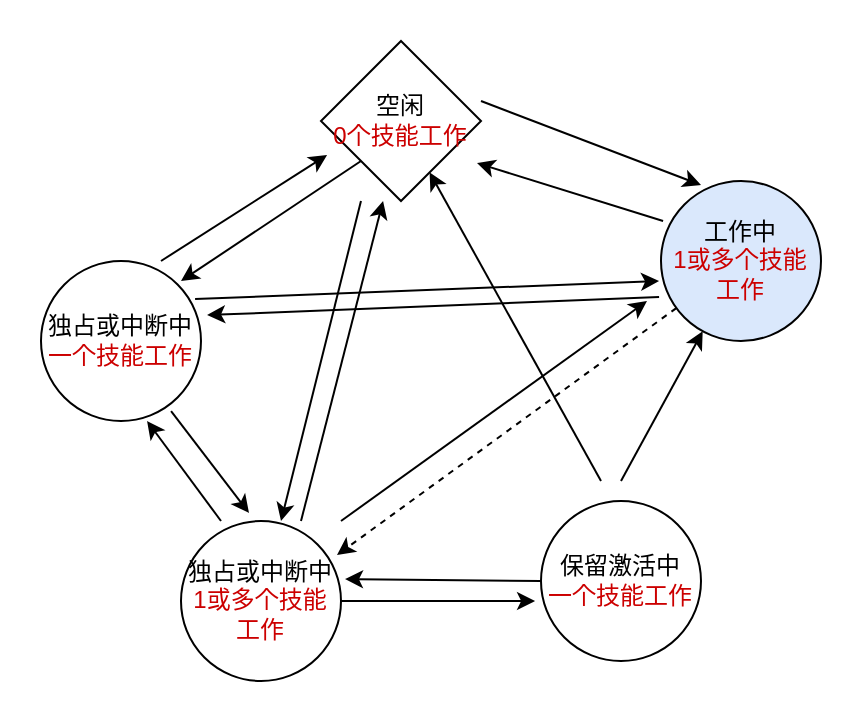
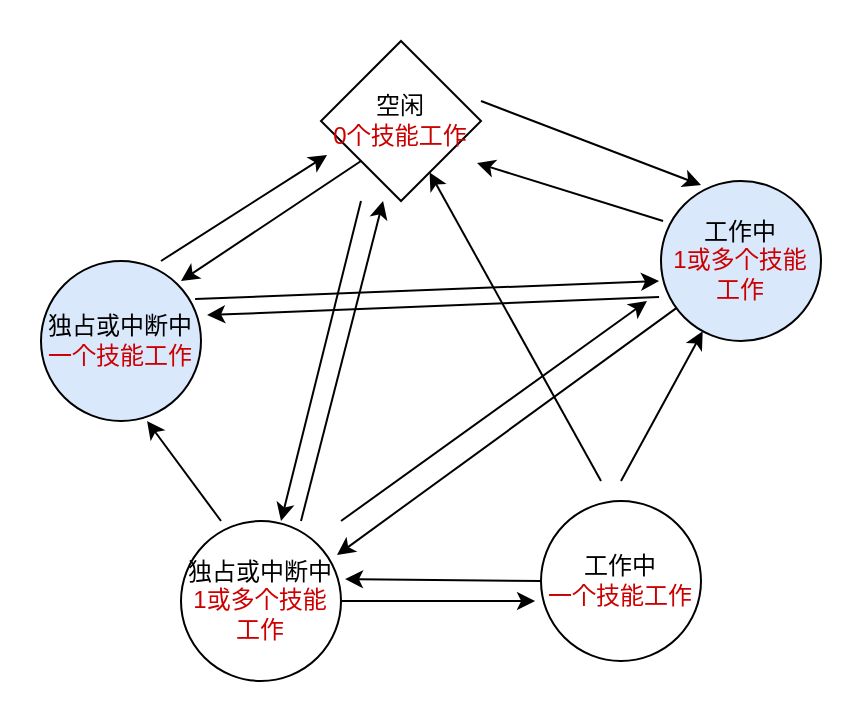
  <mxCell id="0" />
  <mxCell id="1" parent="0" />
  <mxCell id="2" value="空闲&lt;br&gt;&lt;font color=&quot;#cc0000&quot;&gt;0个技能工作&lt;/font&gt;" style="rhombus;whiteSpace=wrap;html=1;aspect=fixed;" parent="1" vertex="1"><mxGeometry x="160" y="20" width="80" height="80" as="geometry" /></mxCell>
  <mxCell id="3" value="独占或中断中&lt;br&gt;&lt;font color=&quot;#cc0000&quot;&gt;1或多个技能工作&lt;/font&gt;" style="ellipse;whiteSpace=wrap;html=1;aspect=fixed;" parent="1" vertex="1"><mxGeometry x="90" y="260" width="80" height="80" as="geometry" /></mxCell>
- <mxCell id="4" value="独占或中断中&lt;br&gt;&lt;font color=&quot;#cc0000&quot;&gt;一个技能工作&lt;/font&gt;" style="ellipse;whiteSpace=wrap;html=1;aspect=fixed;" vertex="1" parent="1"><mxGeometry x="20" y="130" width="80" height="80" as="geometry" /></mxCell>
+ <mxCell id="4" value="独占或中断中&lt;br&gt;&lt;font color=&quot;#cc0000&quot;&gt;一个技能工作&lt;/font&gt;" style="ellipse;whiteSpace=wrap;html=1;aspect=fixed;fillColor=#dae8fc;" vertex="1" parent="1"><mxGeometry x="20" y="130" width="80" height="80" as="geometry" /></mxCell>
  <mxCell id="5" value="工作中&lt;br&gt;&lt;font color=&quot;#cc0000&quot;&gt;1或多个技能工作&lt;/font&gt;" style="ellipse;whiteSpace=wrap;html=1;aspect=fixed;fillColor=#dae8fc;" vertex="1" parent="1"><mxGeometry x="330" y="90" width="80" height="80" as="geometry" /></mxCell>
- <mxCell id="6" value="保留激活中&lt;br&gt;&lt;font color=&quot;#cc0000&quot;&gt;一个技能工作&lt;/font&gt;" style="ellipse;whiteSpace=wrap;html=1;aspect=fixed;" vertex="1" parent="1"><mxGeometry x="270" y="250" width="80" height="80" as="geometry" /></mxCell>
+ <mxCell id="6" value="工作中&lt;br&gt;&lt;font color=&quot;#cc0000&quot;&gt;一个技能工作&lt;/font&gt;" style="ellipse;whiteSpace=wrap;html=1;aspect=fixed;" vertex="1" parent="1"><mxGeometry x="270" y="250" width="80" height="80" as="geometry" /></mxCell>
  <mxCell id="7" value="" style="endArrow=classic;html=1;exitX=1;exitY=0.375;exitDx=0;exitDy=0;exitPerimeter=0;entryX=0.25;entryY=0.025;entryDx=0;entryDy=0;entryPerimeter=0;" edge="1" parent="1" source="2" target="5"><mxGeometry width="50" height="50" relative="1" as="geometry"><mxPoint x="320" y="150" as="sourcePoint" /><mxPoint x="370" y="100" as="targetPoint" /><Array as="points" /></mxGeometry></mxCell>
  <mxCell id="8" value="" style="endArrow=classic;html=1;entryX=0.038;entryY=0.713;entryDx=0;entryDy=0;entryPerimeter=0;" edge="1" parent="1" target="2"><mxGeometry width="50" height="50" relative="1" as="geometry"><mxPoint x="80" y="130" as="sourcePoint" /><mxPoint x="130" y="80" as="targetPoint" /></mxGeometry></mxCell>
  <mxCell id="9" value="" style="endArrow=classic;html=1;entryX=-0.012;entryY=0.625;entryDx=0;entryDy=0;entryPerimeter=0;exitX=0.963;exitY=0.238;exitDx=0;exitDy=0;exitPerimeter=0;" edge="1" parent="1" source="4" target="5"><mxGeometry width="50" height="50" relative="1" as="geometry"><mxPoint x="90" y="140" as="sourcePoint" /><mxPoint x="320" y="140" as="targetPoint" /><Array as="points" /></mxGeometry></mxCell>
  <mxCell id="10" value="" style="endArrow=classic;html=1;entryX=0.038;entryY=0.713;entryDx=0;entryDy=0;entryPerimeter=0;exitX=0.25;exitY=0;exitDx=0;exitDy=0;exitPerimeter=0;" edge="1" parent="1" source="3"><mxGeometry width="50" height="50" relative="1" as="geometry"><mxPoint x="-10" y="262.96" as="sourcePoint" /><mxPoint x="73.04" y="210" as="targetPoint" /></mxGeometry></mxCell>
- <mxCell id="11" value="" style="endArrow=classic;html=1;entryX=0.975;entryY=0.213;entryDx=0;entryDy=0;entryPerimeter=0;dashed=1;" edge="1" parent="1" source="5" target="3"><mxGeometry width="50" height="50" relative="1" as="geometry"><mxPoint x="140" y="210" as="sourcePoint" /><mxPoint x="223.04" y="157.04" as="targetPoint" /></mxGeometry></mxCell>
+ <mxCell id="11" value="" style="endArrow=classic;html=1;entryX=0.975;entryY=0.213;entryDx=0;entryDy=0;entryPerimeter=0;" edge="1" parent="1" source="5" target="3"><mxGeometry width="50" height="50" relative="1" as="geometry"><mxPoint x="140" y="210" as="sourcePoint" /><mxPoint x="223.04" y="157.04" as="targetPoint" /></mxGeometry></mxCell>
  <mxCell id="12" value="" style="endArrow=classic;html=1;entryX=1.038;entryY=0.338;entryDx=0;entryDy=0;entryPerimeter=0;exitX=-0.012;exitY=0.725;exitDx=0;exitDy=0;exitPerimeter=0;" edge="1" parent="1" source="5" target="4"><mxGeometry width="50" height="50" relative="1" as="geometry"><mxPoint x="120" y="170" as="sourcePoint" /><mxPoint x="203.04" y="117.04" as="targetPoint" /></mxGeometry></mxCell>
  <mxCell id="13" value="" style="endArrow=classic;html=1;entryX=0.388;entryY=1;entryDx=0;entryDy=0;entryPerimeter=0;exitX=0.75;exitY=0;exitDx=0;exitDy=0;exitPerimeter=0;" edge="1" parent="1" source="3" target="2"><mxGeometry width="50" height="50" relative="1" as="geometry"><mxPoint x="130" y="180" as="sourcePoint" /><mxPoint x="213.04" y="127.04" as="targetPoint" /></mxGeometry></mxCell>
- <mxCell id="14" value="" style="endArrow=classic;html=1;entryX=0.425;entryY=-0.05;entryDx=0;entryDy=0;entryPerimeter=0;exitX=0.813;exitY=0.938;exitDx=0;exitDy=0;exitPerimeter=0;" edge="1" parent="1" source="4" target="3"><mxGeometry width="50" height="50" relative="1" as="geometry"><mxPoint x="160" y="210" as="sourcePoint" /><mxPoint x="243.04" y="157.04" as="targetPoint" /></mxGeometry></mxCell>
  <mxCell id="15" value="" style="endArrow=classic;html=1;exitX=0;exitY=1;exitDx=0;exitDy=0;" edge="1" parent="1" source="2"><mxGeometry width="50" height="50" relative="1" as="geometry"><mxPoint x="170" y="220" as="sourcePoint" /><mxPoint x="90" y="140" as="targetPoint" /></mxGeometry></mxCell>
  <mxCell id="16" value="" style="endArrow=classic;html=1;entryX=0.975;entryY=0.763;entryDx=0;entryDy=0;entryPerimeter=0;exitX=0.013;exitY=0.25;exitDx=0;exitDy=0;exitPerimeter=0;" edge="1" parent="1" source="5" target="2"><mxGeometry width="50" height="50" relative="1" as="geometry"><mxPoint x="180" y="230" as="sourcePoint" /><mxPoint x="263.04" y="177.04" as="targetPoint" /></mxGeometry></mxCell>
  <mxCell id="17" value="" style="endArrow=classic;html=1;entryX=0.625;entryY=0;entryDx=0;entryDy=0;entryPerimeter=0;exitX=0.25;exitY=1;exitDx=0;exitDy=0;exitPerimeter=0;" edge="1" parent="1" source="2" target="3"><mxGeometry width="50" height="50" relative="1" as="geometry"><mxPoint x="190" y="240" as="sourcePoint" /><mxPoint x="273.04" y="187.04" as="targetPoint" /></mxGeometry></mxCell>
  <mxCell id="18" value="" style="endArrow=classic;html=1;" edge="1" parent="1" target="2"><mxGeometry width="50" height="50" relative="1" as="geometry"><mxPoint x="300" y="240" as="sourcePoint" /><mxPoint x="240" y="120" as="targetPoint" /></mxGeometry></mxCell>
  <mxCell id="19" value="" style="endArrow=classic;html=1;" edge="1" parent="1" target="5"><mxGeometry width="50" height="50" relative="1" as="geometry"><mxPoint x="310" y="240" as="sourcePoint" /><mxPoint x="293.04" y="207.04" as="targetPoint" /></mxGeometry></mxCell>
  <mxCell id="20" value="" style="endArrow=classic;html=1;exitX=0;exitY=0.5;exitDx=0;exitDy=0;entryX=1.025;entryY=0.363;entryDx=0;entryDy=0;entryPerimeter=0;" edge="1" parent="1" source="6" target="3"><mxGeometry width="50" height="50" relative="1" as="geometry"><mxPoint x="260" y="290" as="sourcePoint" /><mxPoint x="180" y="290" as="targetPoint" /></mxGeometry></mxCell>
  <mxCell id="21" value="" style="endArrow=classic;html=1;" edge="1" parent="1"><mxGeometry width="50" height="50" relative="1" as="geometry"><mxPoint x="170" y="260" as="sourcePoint" /><mxPoint x="323" y="150" as="targetPoint" /></mxGeometry></mxCell>
  <mxCell id="22" value="" style="endArrow=classic;html=1;entryX=-0.037;entryY=0.625;entryDx=0;entryDy=0;entryPerimeter=0;exitX=1;exitY=0.5;exitDx=0;exitDy=0;" edge="1" parent="1" source="3" target="6"><mxGeometry width="50" height="50" relative="1" as="geometry"><mxPoint x="250" y="300" as="sourcePoint" /><mxPoint x="333.04" y="247.04" as="targetPoint" /></mxGeometry></mxCell>
